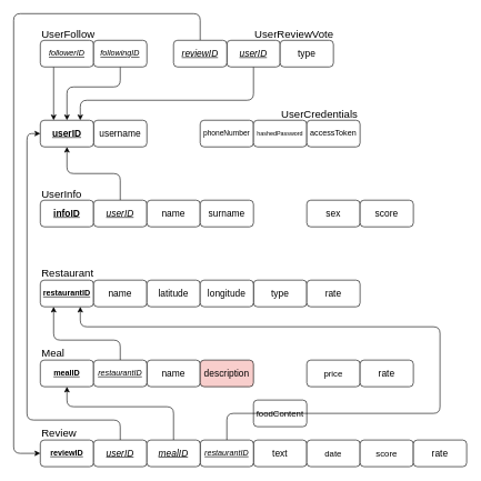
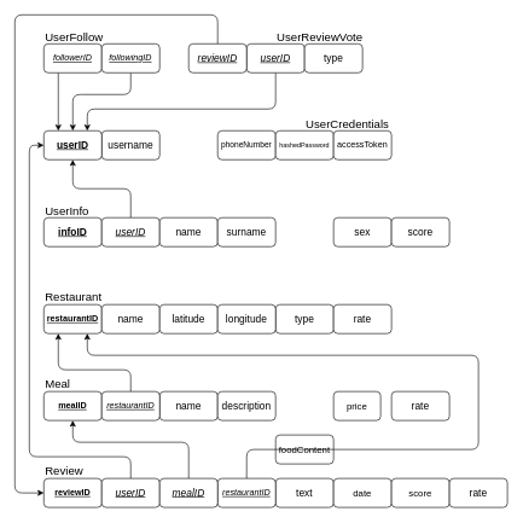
  <mxCell id="0" />
  <mxCell id="1" parent="0" />
  <mxCell id="2" value="&lt;b style=&quot;font-size: 14px&quot;&gt;&lt;u style=&quot;font-size: 14px&quot;&gt;infoID&lt;/u&gt;&lt;/b&gt;" style="rounded=1;whiteSpace=wrap;html=1;fontSize=14;" parent="1" vertex="1"><mxGeometry x="60" y="300" width="80" height="40" as="geometry" /></mxCell>
  <mxCell id="3" value="UserInfo" style="text;html=1;strokeColor=none;fillColor=none;align=left;verticalAlign=middle;whiteSpace=wrap;rounded=0;fontSize=16;" parent="1" vertex="1"><mxGeometry x="60" y="280" width="80" height="20" as="geometry" /></mxCell>
  <mxCell id="4" style="edgeStyle=orthogonalEdgeStyle;rounded=1;orthogonalLoop=1;jettySize=auto;html=1;exitX=0.5;exitY=0;exitDx=0;exitDy=0;entryX=0.5;entryY=1;entryDx=0;entryDy=0;" parent="1" source="5" target="15" edge="1"><mxGeometry relative="1" as="geometry" /></mxCell>
  <mxCell id="5" value="&lt;span style=&quot;font-size: 14px&quot;&gt;&lt;span style=&quot;font-size: 14px&quot;&gt;&lt;i&gt;&lt;u&gt;userID&lt;/u&gt;&lt;/i&gt;&lt;/span&gt;&lt;/span&gt;" style="rounded=1;whiteSpace=wrap;html=1;fontSize=14;fontStyle=0" parent="1" vertex="1"><mxGeometry x="140" y="300" width="80" height="40" as="geometry" /></mxCell>
  <mxCell id="6" value="&lt;span style=&quot;font-size: 14px&quot;&gt;&lt;span style=&quot;font-size: 14px&quot;&gt;name&lt;/span&gt;&lt;/span&gt;" style="rounded=1;whiteSpace=wrap;html=1;fontSize=14;fontStyle=0" parent="1" vertex="1"><mxGeometry x="220" y="300" width="80" height="40" as="geometry" /></mxCell>
  <mxCell id="7" value="&lt;span style=&quot;font-size: 14px&quot;&gt;&lt;span style=&quot;font-size: 14px&quot;&gt;surname&lt;/span&gt;&lt;/span&gt;" style="rounded=1;whiteSpace=wrap;html=1;fontSize=14;fontStyle=0" parent="1" vertex="1"><mxGeometry x="300" y="300" width="80" height="40" as="geometry" /></mxCell>
  <mxCell id="8" value="&lt;span style=&quot;font-size: 14px&quot;&gt;&lt;span style=&quot;font-size: 14px&quot;&gt;sex&lt;/span&gt;&lt;/span&gt;" style="rounded=1;whiteSpace=wrap;html=1;fontSize=14;fontStyle=0" parent="1" vertex="1"><mxGeometry x="460" y="300" width="80" height="40" as="geometry" /></mxCell>
  <mxCell id="9" value="&lt;span style=&quot;font-size: 14px&quot;&gt;&lt;span style=&quot;font-size: 14px&quot;&gt;score&lt;/span&gt;&lt;/span&gt;" style="rounded=1;whiteSpace=wrap;html=1;fontSize=14;fontStyle=0" parent="1" vertex="1"><mxGeometry x="540" y="300" width="80" height="40" as="geometry" /></mxCell>
  <mxCell id="10" value="UserCredentials" style="text;html=1;strokeColor=none;fillColor=none;align=left;verticalAlign=middle;whiteSpace=wrap;rounded=0;fontSize=16;" parent="1" vertex="1"><mxGeometry x="420" y="160" width="120" height="20" as="geometry" /></mxCell>
  <mxCell id="11" value="&lt;span style=&quot;font-size: 14px&quot;&gt;&lt;span style=&quot;font-size: 14px&quot;&gt;username&lt;/span&gt;&lt;/span&gt;" style="rounded=1;whiteSpace=wrap;html=1;fontSize=14;fontStyle=0" parent="1" vertex="1"><mxGeometry x="140" y="180" width="80" height="40" as="geometry" /></mxCell>
  <mxCell id="12" value="&lt;span style=&quot;font-size: 11px;&quot;&gt;&lt;span style=&quot;font-size: 11px;&quot;&gt;phoneNumber&lt;/span&gt;&lt;/span&gt;" style="rounded=1;whiteSpace=wrap;html=1;fontSize=11;fontStyle=0" parent="1" vertex="1"><mxGeometry x="300" y="180" width="80" height="40" as="geometry" /></mxCell>
  <mxCell id="13" value="&lt;span style=&quot;font-size: 9px;&quot;&gt;&lt;span style=&quot;font-size: 9px;&quot;&gt;hashedPassword&lt;/span&gt;&lt;/span&gt;" style="rounded=1;whiteSpace=wrap;html=1;fontSize=9;fontStyle=0" parent="1" vertex="1"><mxGeometry x="380" y="180" width="80" height="40" as="geometry" /></mxCell>
  <mxCell id="14" value="&lt;span style=&quot;font-size: 12px;&quot;&gt;&lt;span style=&quot;font-size: 12px;&quot;&gt;accessToken&lt;/span&gt;&lt;/span&gt;" style="rounded=1;whiteSpace=wrap;html=1;fontSize=12;fontStyle=0" parent="1" vertex="1"><mxGeometry x="460" y="180" width="80" height="40" as="geometry" /></mxCell>
  <mxCell id="15" value="&lt;span style=&quot;font-size: 14px&quot;&gt;&lt;span style=&quot;font-size: 14px&quot;&gt;&lt;u&gt;&lt;b&gt;userID&lt;/b&gt;&lt;/u&gt;&lt;/span&gt;&lt;/span&gt;" style="rounded=1;whiteSpace=wrap;html=1;fontSize=14;fontStyle=0" parent="1" vertex="1"><mxGeometry x="60" y="180" width="80" height="40" as="geometry" /></mxCell>
  <mxCell id="16" style="edgeStyle=orthogonalEdgeStyle;rounded=1;orthogonalLoop=1;jettySize=auto;html=1;exitX=0.25;exitY=1;exitDx=0;exitDy=0;entryX=0.25;entryY=0;entryDx=0;entryDy=0;" parent="1" source="17" target="15" edge="1"><mxGeometry relative="1" as="geometry" /></mxCell>
  <mxCell id="17" value="&lt;i&gt;&lt;u&gt;followerID&lt;/u&gt;&lt;/i&gt;" style="rounded=1;whiteSpace=wrap;html=1;fontSize=12;" parent="1" vertex="1"><mxGeometry x="60" y="60" width="80" height="40" as="geometry" /></mxCell>
  <mxCell id="18" style="edgeStyle=orthogonalEdgeStyle;rounded=1;orthogonalLoop=1;jettySize=auto;html=1;exitX=0.5;exitY=1;exitDx=0;exitDy=0;entryX=0.5;entryY=0;entryDx=0;entryDy=0;" parent="1" source="19" target="15" edge="1"><mxGeometry relative="1" as="geometry"><Array as="points"><mxPoint x="180" y="130" /><mxPoint x="100" y="130" /></Array></mxGeometry></mxCell>
  <mxCell id="19" value="&lt;i&gt;&lt;u&gt;followingID&lt;/u&gt;&lt;/i&gt;" style="rounded=1;whiteSpace=wrap;html=1;fontSize=12;" parent="1" vertex="1"><mxGeometry x="140" y="60" width="80" height="40" as="geometry" /></mxCell>
  <mxCell id="20" value="UserFollow" style="text;html=1;strokeColor=none;fillColor=none;align=left;verticalAlign=middle;whiteSpace=wrap;rounded=0;fontSize=16;" parent="1" vertex="1"><mxGeometry x="60" y="40" width="80" height="20" as="geometry" /></mxCell>
  <mxCell id="21" value="&lt;b style=&quot;font-size: 12px;&quot;&gt;&lt;u style=&quot;font-size: 12px;&quot;&gt;restaurantID&lt;/u&gt;&lt;/b&gt;" style="rounded=1;whiteSpace=wrap;html=1;fontSize=12;" parent="1" vertex="1"><mxGeometry x="60" y="420" width="80" height="40" as="geometry" /></mxCell>
  <mxCell id="22" value="Restaurant" style="text;html=1;strokeColor=none;fillColor=none;align=left;verticalAlign=middle;whiteSpace=wrap;rounded=0;fontSize=16;" parent="1" vertex="1"><mxGeometry x="60" y="400" width="80" height="20" as="geometry" /></mxCell>
  <mxCell id="23" value="&lt;span style=&quot;font-size: 14px&quot;&gt;&lt;span style=&quot;font-size: 14px&quot;&gt;name&lt;/span&gt;&lt;/span&gt;" style="rounded=1;whiteSpace=wrap;html=1;fontSize=14;fontStyle=0" parent="1" vertex="1"><mxGeometry x="140" y="420" width="80" height="40" as="geometry" /></mxCell>
  <mxCell id="24" value="&lt;span style=&quot;font-size: 14px&quot;&gt;&lt;span style=&quot;font-size: 14px&quot;&gt;latitude&lt;/span&gt;&lt;/span&gt;" style="rounded=1;whiteSpace=wrap;html=1;fontSize=14;fontStyle=0" parent="1" vertex="1"><mxGeometry x="220" y="420" width="80" height="40" as="geometry" /></mxCell>
  <mxCell id="25" value="&lt;span style=&quot;font-size: 14px&quot;&gt;&lt;span style=&quot;font-size: 14px&quot;&gt;type&lt;/span&gt;&lt;/span&gt;" style="rounded=1;whiteSpace=wrap;html=1;fontSize=14;fontStyle=0" parent="1" vertex="1"><mxGeometry x="380" y="420" width="80" height="40" as="geometry" /></mxCell>
  <mxCell id="26" value="&lt;span style=&quot;font-size: 14px&quot;&gt;&lt;span style=&quot;font-size: 14px&quot;&gt;rate&lt;/span&gt;&lt;/span&gt;" style="rounded=1;whiteSpace=wrap;html=1;fontSize=14;fontStyle=0" parent="1" vertex="1"><mxGeometry x="460" y="420" width="80" height="40" as="geometry" /></mxCell>
  <mxCell id="27" value="&lt;b style=&quot;font-size: 12px&quot;&gt;&lt;u style=&quot;font-size: 12px&quot;&gt;mealID&lt;/u&gt;&lt;/b&gt;" style="rounded=1;whiteSpace=wrap;html=1;fontSize=12;" parent="1" vertex="1"><mxGeometry x="60" y="540" width="80" height="40" as="geometry" /></mxCell>
  <mxCell id="28" value="Meal" style="text;html=1;strokeColor=none;fillColor=none;align=left;verticalAlign=middle;whiteSpace=wrap;rounded=0;fontSize=16;" parent="1" vertex="1"><mxGeometry x="60" y="520" width="80" height="20" as="geometry" /></mxCell>
  <mxCell id="29" value="&lt;span style=&quot;font-size: 14px&quot;&gt;&lt;span style=&quot;font-size: 14px&quot;&gt;name&lt;/span&gt;&lt;/span&gt;" style="rounded=1;whiteSpace=wrap;html=1;fontSize=14;fontStyle=0" parent="1" vertex="1"><mxGeometry x="220" y="540" width="80" height="40" as="geometry" /></mxCell>
- <mxCell id="30" value="&lt;span style=&quot;font-size: 14px&quot;&gt;&lt;span style=&quot;font-size: 14px&quot;&gt;description&lt;/span&gt;&lt;/span&gt;" style="rounded=1;whiteSpace=wrap;html=1;fontSize=14;fontStyle=0;fillColor=#f8cecc;" parent="1" vertex="1"><mxGeometry x="300" y="540" width="80" height="40" as="geometry" /></mxCell>
+ <mxCell id="30" value="&lt;span style=&quot;font-size: 14px&quot;&gt;&lt;span style=&quot;font-size: 14px&quot;&gt;description&lt;/span&gt;&lt;/span&gt;" style="rounded=1;whiteSpace=wrap;html=1;fontSize=14;fontStyle=0" parent="1" vertex="1"><mxGeometry x="300" y="540" width="80" height="40" as="geometry" /></mxCell>
  <mxCell id="31" value="foodContent" style="rounded=1;whiteSpace=wrap;html=1;fontSize=13;fontStyle=0" parent="1" vertex="1"><mxGeometry x="380" y="600" width="80" height="40" as="geometry" /></mxCell>
  <mxCell id="32" style="edgeStyle=orthogonalEdgeStyle;rounded=1;orthogonalLoop=1;jettySize=auto;html=1;exitX=0.5;exitY=0;exitDx=0;exitDy=0;fontSize=12;entryX=0.25;entryY=1;entryDx=0;entryDy=0;" parent="1" source="33" target="21" edge="1"><mxGeometry relative="1" as="geometry"><mxPoint x="90" y="460" as="targetPoint" /><Array as="points"><mxPoint x="180" y="510" /><mxPoint x="80" y="510" /></Array></mxGeometry></mxCell>
  <mxCell id="33" value="&lt;span style=&quot;font-size: 12px;&quot;&gt;&lt;span style=&quot;font-size: 12px;&quot;&gt;&lt;i style=&quot;font-size: 12px;&quot;&gt;&lt;u style=&quot;font-size: 12px;&quot;&gt;restaurantID&lt;/u&gt;&lt;/i&gt;&lt;/span&gt;&lt;/span&gt;" style="rounded=1;whiteSpace=wrap;html=1;fontSize=12;fontStyle=0" parent="1" vertex="1"><mxGeometry x="140" y="540" width="80" height="40" as="geometry" /></mxCell>
  <mxCell id="34" value="&lt;b style=&quot;font-size: 12px&quot;&gt;&lt;u style=&quot;font-size: 12px&quot;&gt;reviewID&lt;/u&gt;&lt;/b&gt;" style="rounded=1;whiteSpace=wrap;html=1;fontSize=12;" parent="1" vertex="1"><mxGeometry x="60" y="660" width="80" height="40" as="geometry" /></mxCell>
  <mxCell id="35" value="Review" style="text;html=1;strokeColor=none;fillColor=none;align=left;verticalAlign=middle;whiteSpace=wrap;rounded=0;fontSize=16;" parent="1" vertex="1"><mxGeometry x="60" y="640" width="80" height="20" as="geometry" /></mxCell>
  <mxCell id="36" value="&lt;span style=&quot;font-size: 14px&quot;&gt;&lt;span style=&quot;font-size: 14px&quot;&gt;text&lt;/span&gt;&lt;/span&gt;" style="rounded=1;whiteSpace=wrap;html=1;fontSize=14;fontStyle=0" parent="1" vertex="1"><mxGeometry x="380" y="660" width="80" height="40" as="geometry" /></mxCell>
  <mxCell id="37" value="date" style="rounded=1;whiteSpace=wrap;html=1;fontSize=13;fontStyle=0" parent="1" vertex="1"><mxGeometry x="460" y="660" width="80" height="40" as="geometry" /></mxCell>
  <mxCell id="38" style="edgeStyle=orthogonalEdgeStyle;rounded=1;orthogonalLoop=1;jettySize=auto;html=1;exitX=0.5;exitY=0;exitDx=0;exitDy=0;entryX=0.75;entryY=1;entryDx=0;entryDy=0;fontSize=13;" parent="1" source="39" target="21" edge="1"><mxGeometry relative="1" as="geometry"><Array as="points"><mxPoint x="340" y="620" /><mxPoint x="660" y="620" /><mxPoint x="660" y="490" /><mxPoint x="120" y="490" /></Array></mxGeometry></mxCell>
  <mxCell id="39" value="&lt;span style=&quot;font-size: 12px;&quot;&gt;&lt;span style=&quot;font-size: 12px;&quot;&gt;&lt;i style=&quot;font-size: 12px;&quot;&gt;&lt;u style=&quot;font-size: 12px;&quot;&gt;restaurantID&lt;/u&gt;&lt;/i&gt;&lt;/span&gt;&lt;/span&gt;" style="rounded=1;whiteSpace=wrap;html=1;fontSize=12;fontStyle=0" parent="1" vertex="1"><mxGeometry x="300" y="660" width="80" height="40" as="geometry" /></mxCell>
  <mxCell id="40" style="edgeStyle=orthogonalEdgeStyle;rounded=1;orthogonalLoop=1;jettySize=auto;html=1;exitX=0.5;exitY=0;exitDx=0;exitDy=0;entryX=0;entryY=0.5;entryDx=0;entryDy=0;" parent="1" source="41" target="15" edge="1"><mxGeometry relative="1" as="geometry"><Array as="points"><mxPoint x="180" y="630" /><mxPoint x="40" y="630" /><mxPoint x="40" y="200" /></Array></mxGeometry></mxCell>
  <mxCell id="41" value="&lt;span style=&quot;font-size: 14px&quot;&gt;&lt;span style=&quot;font-size: 14px&quot;&gt;&lt;i&gt;&lt;u&gt;userID&lt;/u&gt;&lt;/i&gt;&lt;/span&gt;&lt;/span&gt;" style="rounded=1;whiteSpace=wrap;html=1;fontSize=14;fontStyle=0" parent="1" vertex="1"><mxGeometry x="140" y="660" width="80" height="40" as="geometry" /></mxCell>
  <mxCell id="42" style="edgeStyle=orthogonalEdgeStyle;rounded=1;orthogonalLoop=1;jettySize=auto;html=1;exitX=0.5;exitY=0;exitDx=0;exitDy=0;entryX=0.5;entryY=1;entryDx=0;entryDy=0;fontSize=13;" parent="1" source="43" target="27" edge="1"><mxGeometry relative="1" as="geometry"><Array as="points"><mxPoint x="260" y="610" /><mxPoint x="100" y="610" /></Array></mxGeometry></mxCell>
  <mxCell id="43" value="&lt;span style=&quot;font-size: 14px&quot;&gt;&lt;span style=&quot;font-size: 14px&quot;&gt;&lt;i&gt;&lt;u&gt;mealID&lt;/u&gt;&lt;/i&gt;&lt;/span&gt;&lt;/span&gt;" style="rounded=1;whiteSpace=wrap;html=1;fontSize=14;fontStyle=0" parent="1" vertex="1"><mxGeometry x="220" y="660" width="80" height="40" as="geometry" /></mxCell>
  <mxCell id="44" value="score" style="rounded=1;whiteSpace=wrap;html=1;fontSize=13;fontStyle=0" parent="1" vertex="1"><mxGeometry x="540" y="660" width="80" height="40" as="geometry" /></mxCell>
  <mxCell id="45" value="UserReviewVote" style="text;html=1;strokeColor=none;fillColor=none;align=left;verticalAlign=middle;whiteSpace=wrap;rounded=0;fontSize=16;" parent="1" vertex="1"><mxGeometry x="380" y="40" width="80" height="20" as="geometry" /></mxCell>
  <mxCell id="46" style="edgeStyle=orthogonalEdgeStyle;rounded=1;orthogonalLoop=1;jettySize=auto;html=1;exitX=0.5;exitY=1;exitDx=0;exitDy=0;entryX=0.75;entryY=0;entryDx=0;entryDy=0;" parent="1" source="47" target="15" edge="1"><mxGeometry relative="1" as="geometry"><Array as="points"><mxPoint x="380" y="150" /><mxPoint x="120" y="150" /></Array></mxGeometry></mxCell>
  <mxCell id="47" value="&lt;span style=&quot;font-size: 14px&quot;&gt;&lt;span style=&quot;font-size: 14px&quot;&gt;&lt;i&gt;&lt;u&gt;userID&lt;/u&gt;&lt;/i&gt;&lt;/span&gt;&lt;/span&gt;" style="rounded=1;whiteSpace=wrap;html=1;fontSize=14;fontStyle=0" parent="1" vertex="1"><mxGeometry x="340" y="60" width="80" height="40" as="geometry" /></mxCell>
  <mxCell id="48" value="&lt;span style=&quot;font-size: 14px&quot;&gt;&lt;span style=&quot;font-size: 14px&quot;&gt;type&lt;/span&gt;&lt;/span&gt;" style="rounded=1;whiteSpace=wrap;html=1;fontSize=14;fontStyle=0" parent="1" vertex="1"><mxGeometry x="420" y="60" width="80" height="40" as="geometry" /></mxCell>
  <mxCell id="49" style="edgeStyle=orthogonalEdgeStyle;rounded=1;orthogonalLoop=1;jettySize=auto;html=1;exitX=0.5;exitY=0;exitDx=0;exitDy=0;entryX=0;entryY=0.5;entryDx=0;entryDy=0;" edge="1" parent="1" source="50" target="34"><mxGeometry relative="1" as="geometry"><Array as="points"><mxPoint x="300" y="20" /><mxPoint x="20" y="20" /><mxPoint x="20" y="680" /></Array></mxGeometry></mxCell>
  <mxCell id="50" value="&lt;span style=&quot;font-size: 14px&quot;&gt;&lt;span style=&quot;font-size: 14px&quot;&gt;&lt;i&gt;&lt;u&gt;reviewID&lt;/u&gt;&lt;/i&gt;&lt;/span&gt;&lt;/span&gt;" style="rounded=1;whiteSpace=wrap;html=1;fontSize=14;fontStyle=0" parent="1" vertex="1"><mxGeometry x="260" y="60" width="80" height="40" as="geometry" /></mxCell>
- <mxCell id="51" value="price" style="rounded=1;whiteSpace=wrap;html=1;fontSize=13;fontStyle=0" parent="1" vertex="1"><mxGeometry x="460" y="540" width="80" height="40" as="geometry" /></mxCell>
+ <mxCell id="51" value="price" style="rounded=1;whiteSpace=wrap;html=1;fontSize=13;fontStyle=0" parent="1" vertex="1"><mxGeometry x="460" y="540" width="65" height="40" as="geometry" /></mxCell>
  <mxCell id="52" value="&lt;span style=&quot;font-size: 14px&quot;&gt;&lt;span style=&quot;font-size: 14px&quot;&gt;longitude&lt;/span&gt;&lt;/span&gt;" style="rounded=1;whiteSpace=wrap;html=1;fontSize=14;fontStyle=0" parent="1" vertex="1"><mxGeometry x="300" y="420" width="80" height="40" as="geometry" /></mxCell>
  <mxCell id="53" value="&lt;span style=&quot;font-size: 14px&quot;&gt;&lt;span style=&quot;font-size: 14px&quot;&gt;rate&lt;/span&gt;&lt;/span&gt;" style="rounded=1;whiteSpace=wrap;html=1;fontSize=14;fontStyle=0" vertex="1" parent="1"><mxGeometry x="540" y="540" width="80" height="40" as="geometry" /></mxCell>
  <mxCell id="54" value="&lt;span style=&quot;font-size: 14px&quot;&gt;&lt;span style=&quot;font-size: 14px&quot;&gt;rate&lt;/span&gt;&lt;/span&gt;" style="rounded=1;whiteSpace=wrap;html=1;fontSize=14;fontStyle=0" vertex="1" parent="1"><mxGeometry x="620" y="660" width="80" height="40" as="geometry" /></mxCell>
